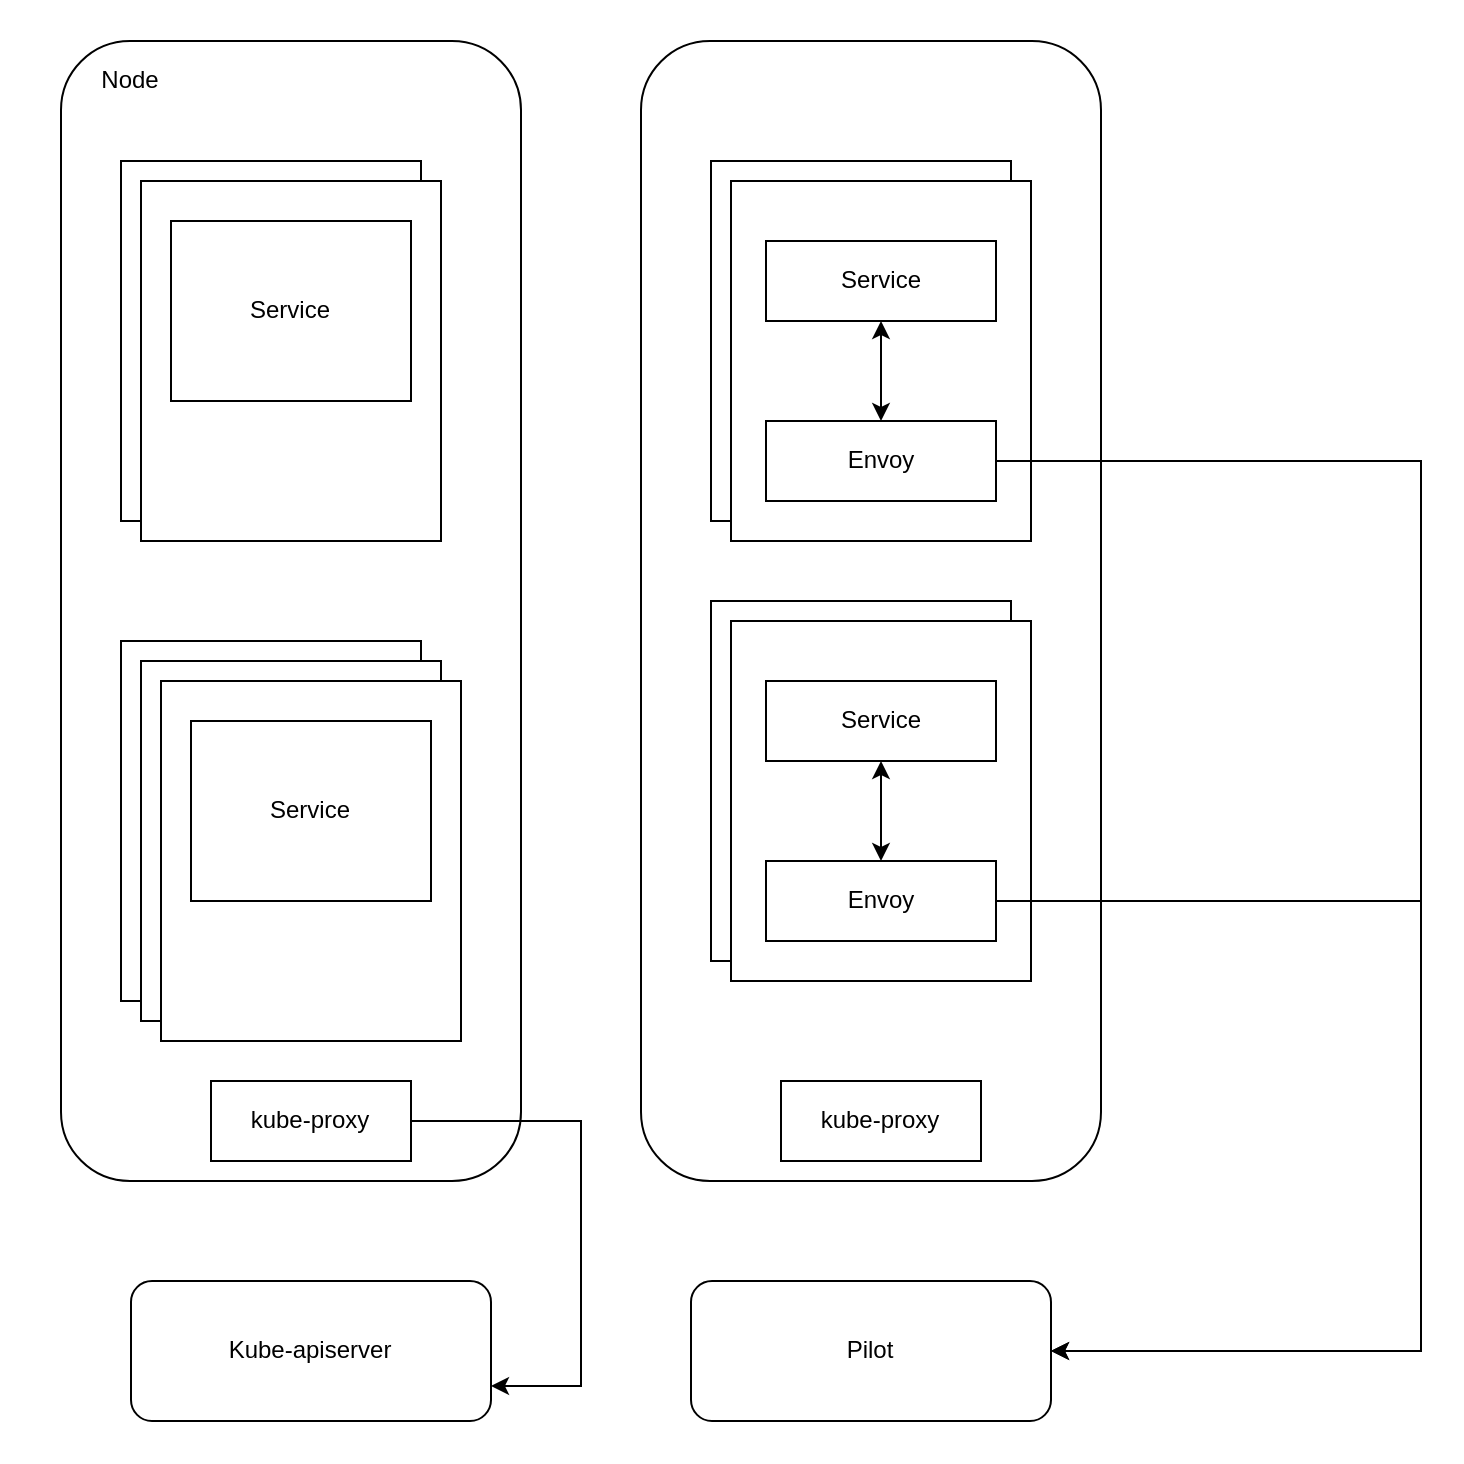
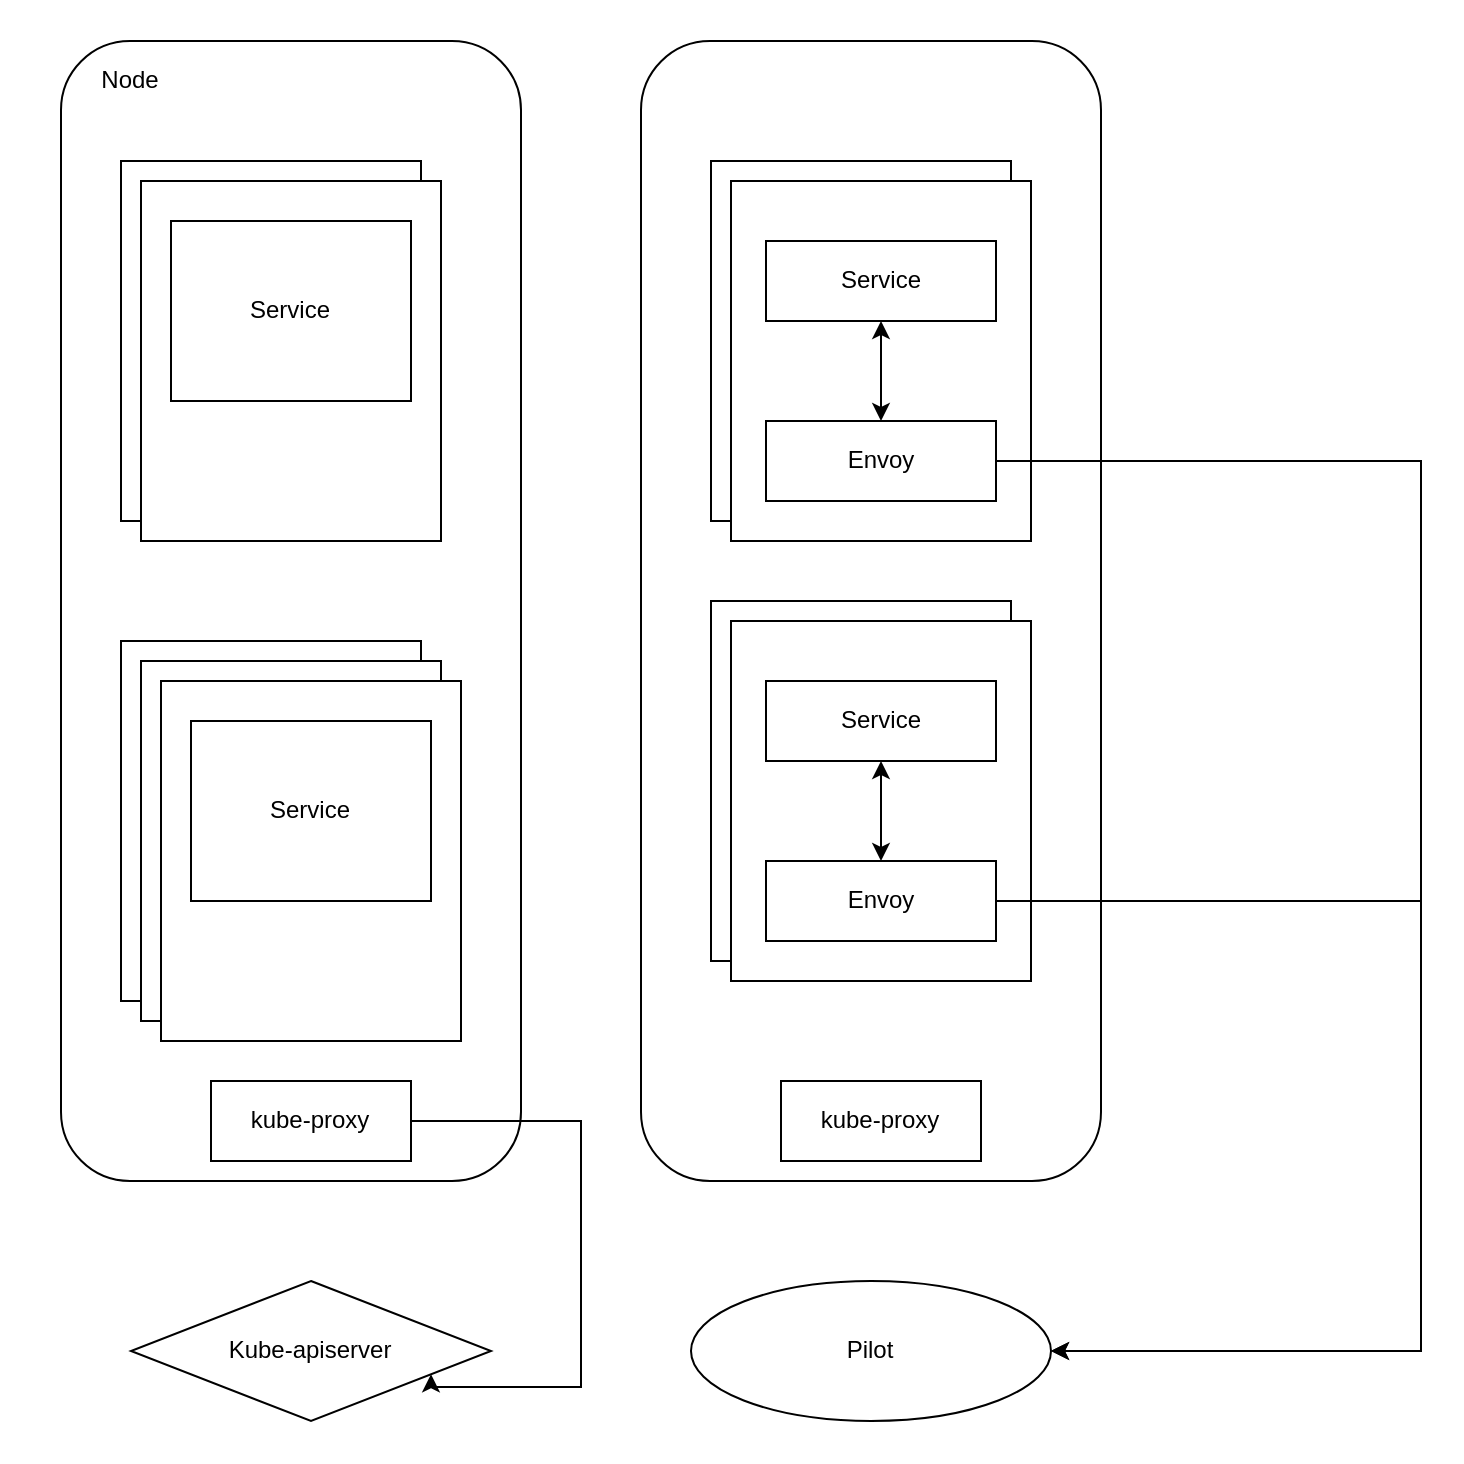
  <mxCell id="0" />
  <mxCell id="1" parent="0" />
  <mxCell id="2" value="" style="rounded=1;whiteSpace=wrap;html=1;" vertex="1" parent="1"><mxGeometry x="30" y="20" width="230" height="570" as="geometry" /></mxCell>
  <mxCell id="3" value="Node" style="text;html=1;strokeColor=none;fillColor=none;align=center;verticalAlign=middle;whiteSpace=wrap;rounded=0;" vertex="1" parent="1"><mxGeometry x="20" y="30" width="90" height="20" as="geometry" /></mxCell>
  <mxCell id="4" value="" style="rounded=0;whiteSpace=wrap;html=1;" vertex="1" parent="1"><mxGeometry x="60" y="80" width="150" height="180" as="geometry" /></mxCell>
  <mxCell id="5" value="" style="rounded=0;whiteSpace=wrap;html=1;" vertex="1" parent="1"><mxGeometry x="70" y="90" width="150" height="180" as="geometry" /></mxCell>
  <mxCell id="6" value="Service" style="rounded=0;whiteSpace=wrap;html=1;" vertex="1" parent="1"><mxGeometry x="85" y="110" width="120" height="90" as="geometry" /></mxCell>
  <mxCell id="7" value="" style="rounded=0;whiteSpace=wrap;html=1;" vertex="1" parent="1"><mxGeometry x="60" y="320" width="150" height="180" as="geometry" /></mxCell>
  <mxCell id="8" value="" style="rounded=0;whiteSpace=wrap;html=1;" vertex="1" parent="1"><mxGeometry x="70" y="330" width="150" height="180" as="geometry" /></mxCell>
  <mxCell id="9" value="" style="rounded=0;whiteSpace=wrap;html=1;" vertex="1" parent="1"><mxGeometry x="80" y="340" width="150" height="180" as="geometry" /></mxCell>
  <mxCell id="10" value="Service" style="rounded=0;whiteSpace=wrap;html=1;" vertex="1" parent="1"><mxGeometry x="95" y="360" width="120" height="90" as="geometry" /></mxCell>
  <mxCell id="11" style="edgeStyle=orthogonalEdgeStyle;rounded=0;orthogonalLoop=1;jettySize=auto;html=1;entryX=1;entryY=0.75;entryDx=0;entryDy=0;startArrow=none;startFill=0;endArrow=classic;endFill=1;" edge="1" parent="1" source="12" target="28"><mxGeometry relative="1" as="geometry"><Array as="points"><mxPoint x="290" y="560" /><mxPoint x="290" y="693" /></Array></mxGeometry></mxCell>
  <mxCell id="12" value="kube-proxy" style="rounded=0;whiteSpace=wrap;html=1;" vertex="1" parent="1"><mxGeometry x="105" y="540" width="100" height="40" as="geometry" /></mxCell>
  <mxCell id="13" value="" style="rounded=1;whiteSpace=wrap;html=1;" vertex="1" parent="1"><mxGeometry x="320" y="20" width="230" height="570" as="geometry" /></mxCell>
  <mxCell id="14" value="" style="rounded=0;whiteSpace=wrap;html=1;" vertex="1" parent="1"><mxGeometry x="355" y="80" width="150" height="180" as="geometry" /></mxCell>
  <mxCell id="15" value="" style="rounded=0;whiteSpace=wrap;html=1;" vertex="1" parent="1"><mxGeometry x="365" y="90" width="150" height="180" as="geometry" /></mxCell>
  <mxCell id="16" style="edgeStyle=orthogonalEdgeStyle;rounded=0;orthogonalLoop=1;jettySize=auto;html=1;startArrow=classic;startFill=1;" edge="1" parent="1" source="17" target="19"><mxGeometry relative="1" as="geometry" /></mxCell>
  <mxCell id="17" value="Service" style="rounded=0;whiteSpace=wrap;html=1;" vertex="1" parent="1"><mxGeometry x="382.5" y="120" width="115" height="40" as="geometry" /></mxCell>
  <mxCell id="18" style="edgeStyle=orthogonalEdgeStyle;rounded=0;orthogonalLoop=1;jettySize=auto;html=1;entryX=1;entryY=0.5;entryDx=0;entryDy=0;startArrow=none;startFill=0;endArrow=classic;endFill=1;" edge="1" parent="1" source="19" target="27"><mxGeometry relative="1" as="geometry"><Array as="points"><mxPoint x="710" y="230" /><mxPoint x="710" y="675" /></Array></mxGeometry></mxCell>
  <mxCell id="19" value="Envoy" style="rounded=0;whiteSpace=wrap;html=1;" vertex="1" parent="1"><mxGeometry x="382.5" y="210" width="115" height="40" as="geometry" /></mxCell>
  <mxCell id="20" value="" style="rounded=0;whiteSpace=wrap;html=1;" vertex="1" parent="1"><mxGeometry x="355" y="300" width="150" height="180" as="geometry" /></mxCell>
  <mxCell id="21" value="" style="rounded=0;whiteSpace=wrap;html=1;" vertex="1" parent="1"><mxGeometry x="365" y="310" width="150" height="180" as="geometry" /></mxCell>
  <mxCell id="22" style="edgeStyle=orthogonalEdgeStyle;rounded=0;orthogonalLoop=1;jettySize=auto;html=1;startArrow=classic;startFill=1;" edge="1" parent="1" source="23" target="25"><mxGeometry relative="1" as="geometry" /></mxCell>
  <mxCell id="23" value="Service" style="rounded=0;whiteSpace=wrap;html=1;" vertex="1" parent="1"><mxGeometry x="382.5" y="340" width="115" height="40" as="geometry" /></mxCell>
  <mxCell id="24" style="edgeStyle=orthogonalEdgeStyle;rounded=0;orthogonalLoop=1;jettySize=auto;html=1;entryX=1;entryY=0.5;entryDx=0;entryDy=0;startArrow=none;startFill=0;endArrow=classic;endFill=1;" edge="1" parent="1" source="25" target="27"><mxGeometry relative="1" as="geometry"><Array as="points"><mxPoint x="710" y="450" /><mxPoint x="710" y="675" /></Array></mxGeometry></mxCell>
  <mxCell id="25" value="Envoy" style="rounded=0;whiteSpace=wrap;html=1;" vertex="1" parent="1"><mxGeometry x="382.5" y="430" width="115" height="40" as="geometry" /></mxCell>
  <mxCell id="26" value="kube-proxy" style="rounded=0;whiteSpace=wrap;html=1;" vertex="1" parent="1"><mxGeometry x="390" y="540" width="100" height="40" as="geometry" /></mxCell>
- <mxCell id="27" value="Pilot" style="rounded=1;whiteSpace=wrap;html=1;" vertex="1" parent="1"><mxGeometry x="345" y="640" width="180" height="70" as="geometry" /></mxCell>
- <mxCell id="28" value="Kube-apiserver" style="rounded=1;whiteSpace=wrap;html=1;" vertex="1" parent="1"><mxGeometry x="65" y="640" width="180" height="70" as="geometry" /></mxCell>
+ <mxCell id="27" value="Pilot" style="ellipse;whiteSpace=wrap;html=1;" vertex="1" parent="1"><mxGeometry x="345" y="640" width="180" height="70" as="geometry" /></mxCell>
+ <mxCell id="28" value="Kube-apiserver" style="rhombus;whiteSpace=wrap;html=1;" vertex="1" parent="1"><mxGeometry x="65" y="640" width="180" height="70" as="geometry" /></mxCell>
